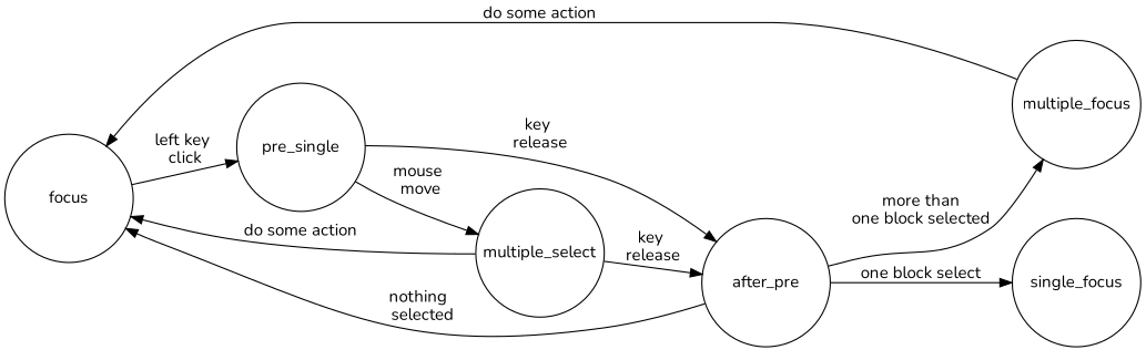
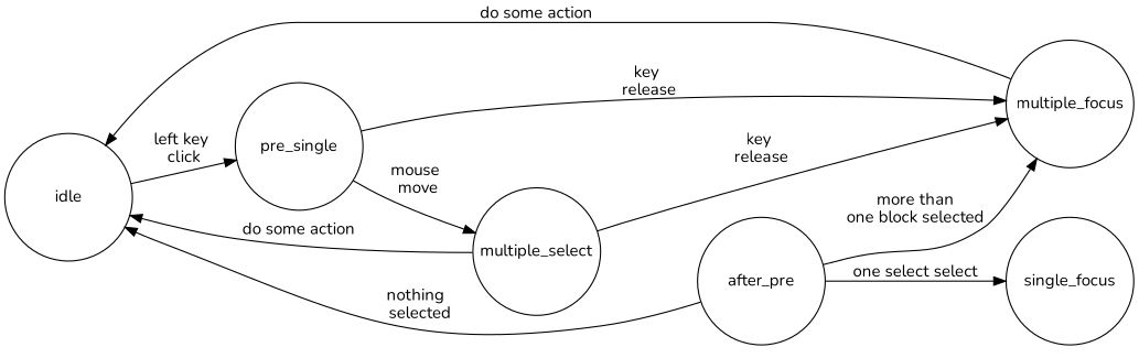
  digraph {
    fontname=Nunito
    rankdir=LR
    node [fixedsize=true fontname=Nunito shape=circle]
    edge [fontname=Nunito]
-   idle [width=1.5 label=focus]
+   idle [width=1.5]
    n2 [label=pre_single width=1.5]
    multiple_select [width=1.5]
    n4 [label=after_pre width=1.5]
    single_focus [width=1.5]
    multiple_focus [width=1.5]
    idle -> n2 [label="left key \nclick"]
    n2 -> multiple_select [label="mouse \nmove"]
-   n2 -> n4 [label="key \nrelease"]
+   n2 -> multiple_focus [label="key \nrelease"]
    multiple_select -> idle [label="do some action"]
-   multiple_select -> n4 [label="key \nrelease"]
+   multiple_select -> multiple_focus [label="key \nrelease"]
    n4 -> idle [label="nothing \n selected"]
-   n4 -> single_focus [label="one block select"]
+   n4 -> single_focus [label="one select select"]
    n4 -> multiple_focus [label="more than\none block selected"]
    multiple_focus -> idle [label="do some action"]
  }
